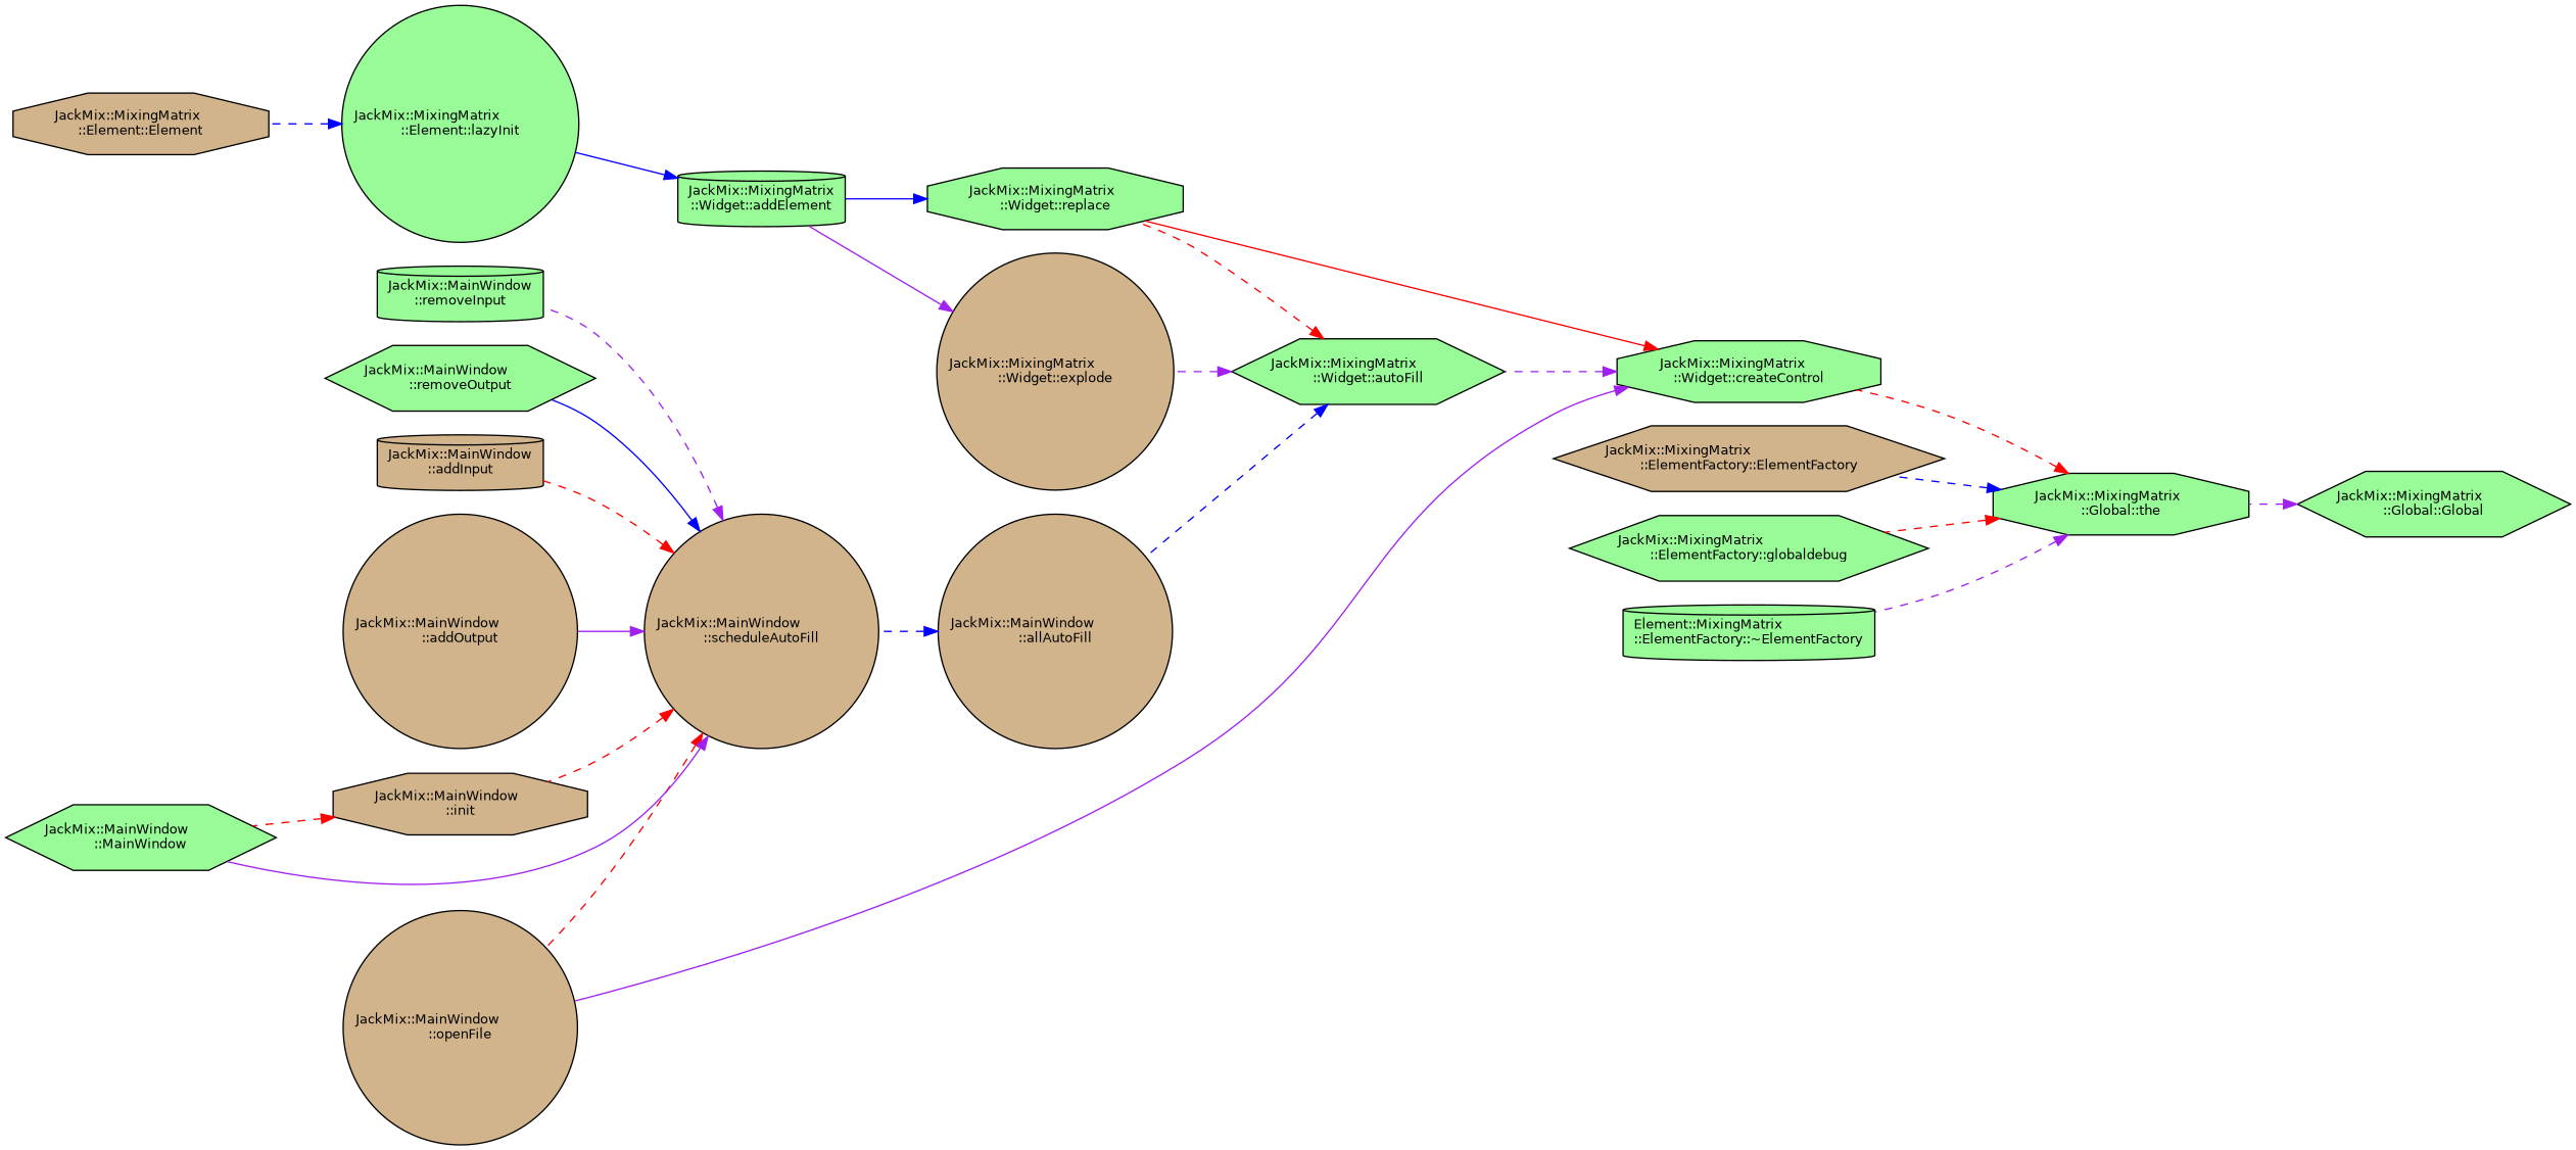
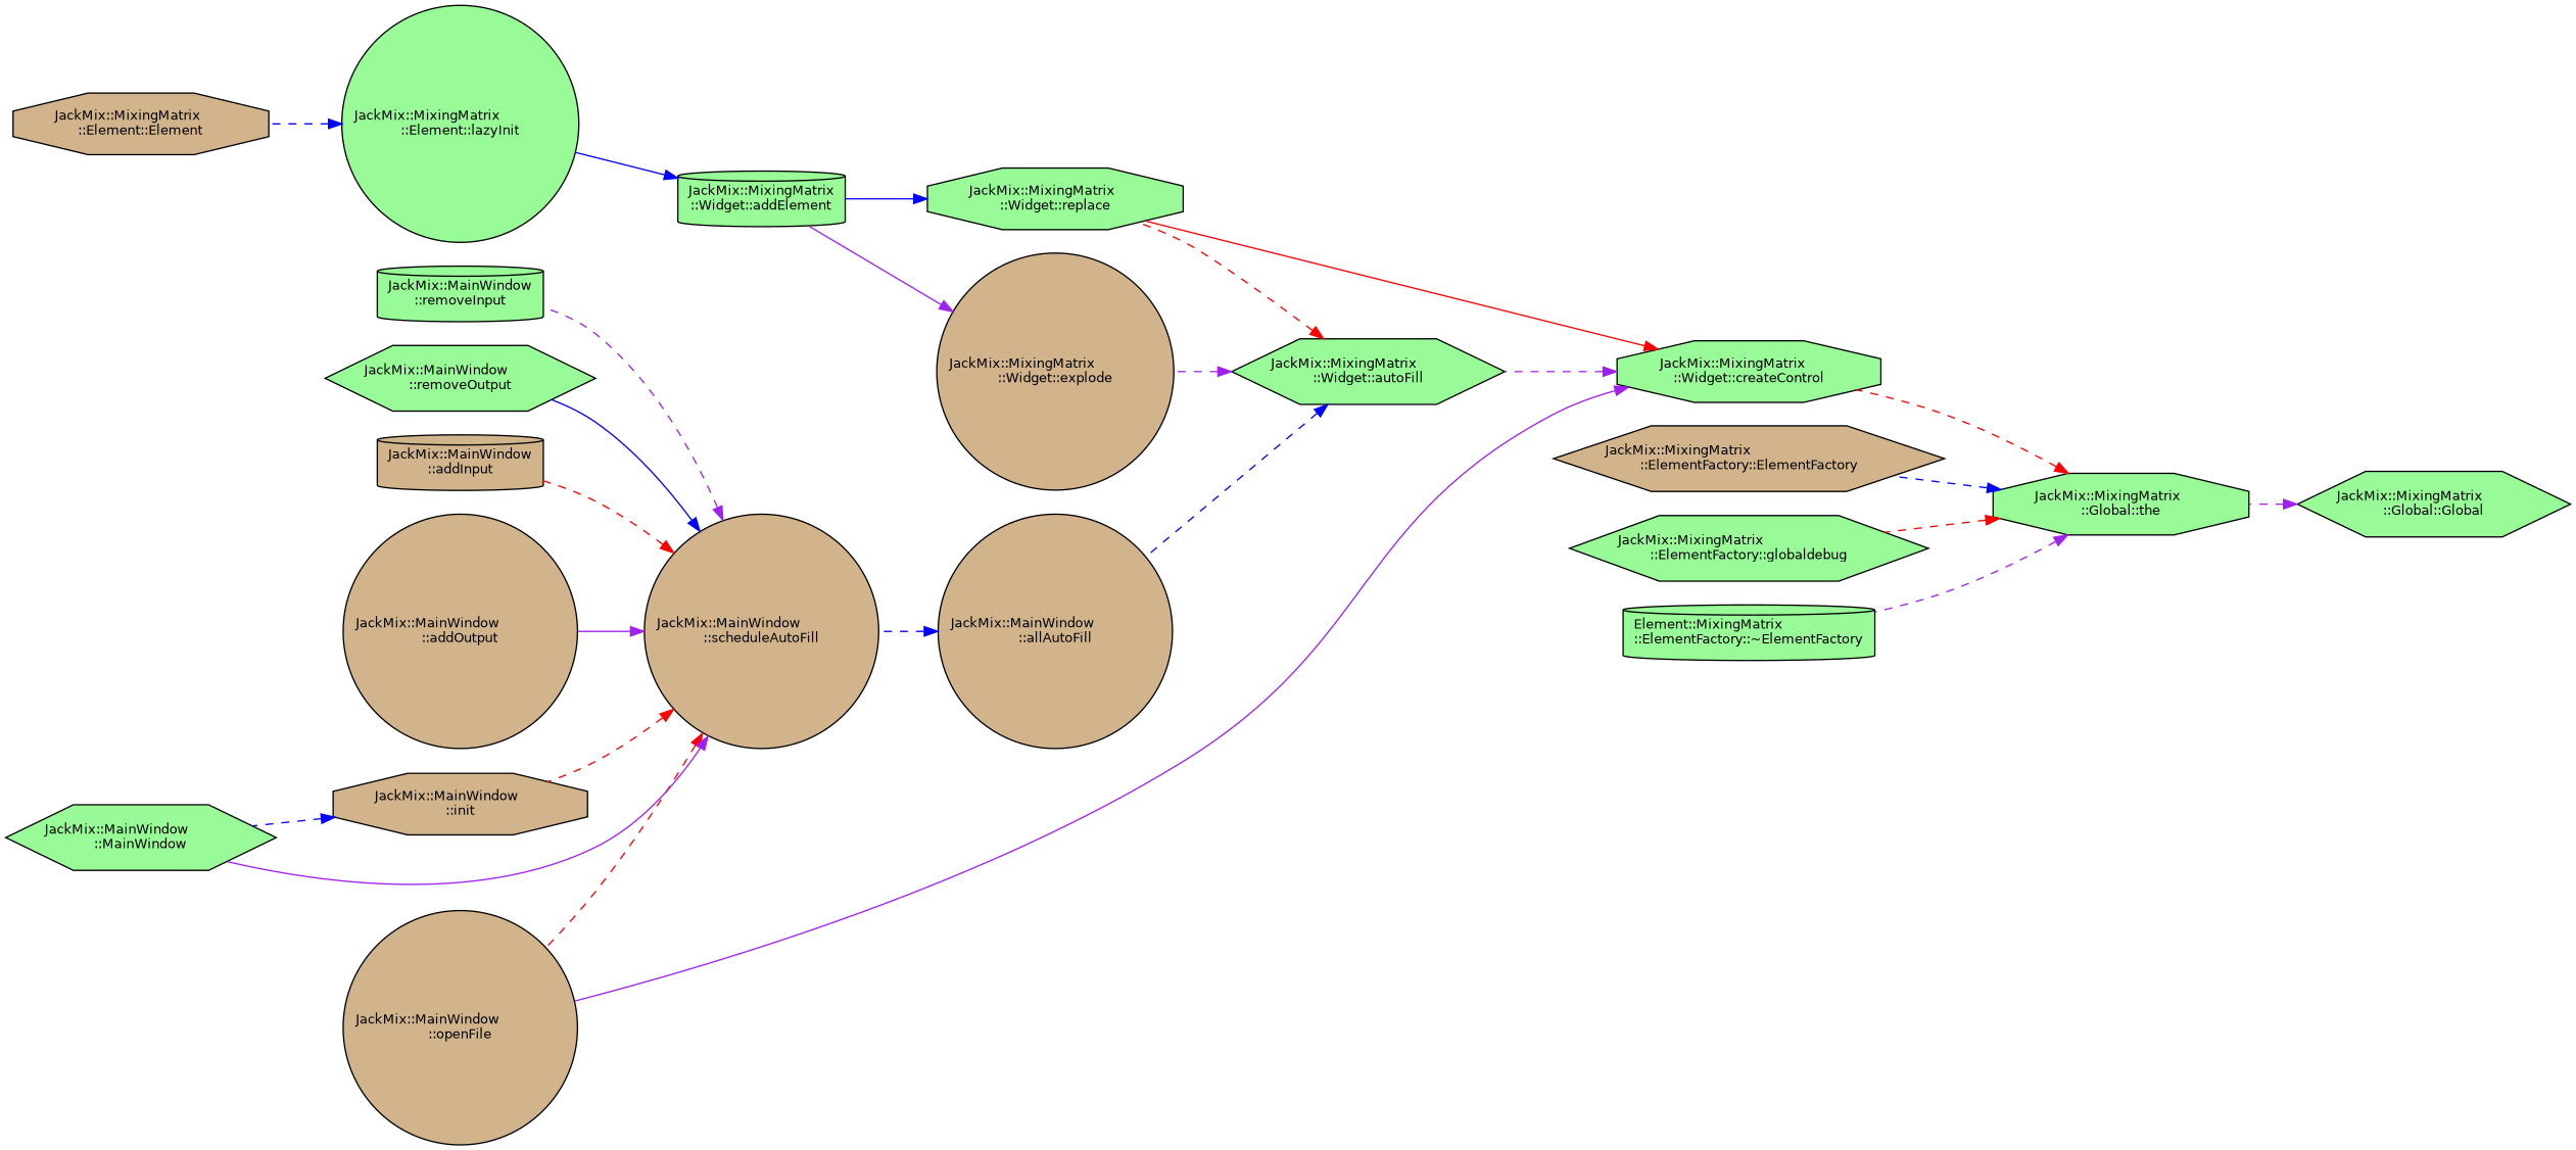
  digraph {
    rankdir=RL
    node [color=black fillcolor=palegreen fontname=Helvetica fontsize=10 shape=hexagon style=filled]
    edge [color=purple dir=back fontname=Helvetica fontsize=10 labelfontname=Helvetica labelfontsize=10 style=dashed]
    n1 [fontcolor=black height=0.2 label="JackMix::MixingMatrix\l::Global::Global" width=0.4]
    n2 [height=0.2 label="JackMix::MixingMatrix\l::Global::the" shape=octagon width=0.4]
    n3 [height=0.2 label="JackMix::MixingMatrix\l::Widget::createControl" shape=octagon width=0.4]
    n4 [fillcolor=tan height=0.2 label="JackMix::MixingMatrix\l::ElementFactory::ElementFactory" width=0.4]
    n5 [height=0.2 label="JackMix::MixingMatrix\l::ElementFactory::globaldebug" width=0.4]
    n6 [height=0.2 label="Element::MixingMatrix\l::ElementFactory::~ElementFactory" shape=cylinder width=0.4]
    n7 [height=0.2 label="JackMix::MixingMatrix\l::Widget::autoFill" width=0.4]
    n8 [fillcolor=tan height=0.2 label="JackMix::MainWindow\l::openFile" shape=circle width=0.4]
    n9 [height=0.2 label="JackMix::MixingMatrix\l::Widget::replace" shape=octagon width=0.4]
    n10 [fillcolor=tan height=0.2 label="JackMix::MainWindow\l::allAutoFill" shape=circle width=0.4]
    n11 [fillcolor=tan height=0.2 label="JackMix::MixingMatrix\l::Widget::explode" shape=circle width=0.4]
    n12 [height=0.2 label="JackMix::MixingMatrix\l::Widget::addElement" shape=cylinder width=0.4]
    n13 [fillcolor=tan height=0.2 label="JackMix::MainWindow\l::scheduleAutoFill" shape=circle width=0.4]
    n14 [fillcolor=tan height=0.2 label="JackMix::MainWindow\l::addInput" shape=cylinder width=0.4]
    n15 [fillcolor=tan height=0.2 label="JackMix::MainWindow\l::addOutput" shape=circle width=0.4]
    n16 [fillcolor=tan height=0.2 label="JackMix::MainWindow\l::init" shape=octagon width=0.4]
    n17 [height=0.2 label="JackMix::MainWindow\l::MainWindow" width=0.4]
    n18 [height=0.2 label="JackMix::MainWindow\l::removeInput" shape=cylinder width=0.4]
    n19 [height=0.2 label="JackMix::MainWindow\l::removeOutput" width=0.4]
    n20 [height=0.2 label="JackMix::MixingMatrix\l::Element::lazyInit" shape=circle width=0.4]
    n21 [fillcolor=tan height=0.2 label="JackMix::MixingMatrix\l::Element::Element" shape=octagon width=0.4]
    n1 -> n2
    n2 -> n3 [color=red]
    n2 -> n4 [color=blue]
    n2 -> n5 [color=red]
    n2 -> n6
    n3 -> n7
    n3 -> n8 [style=solid]
    n3 -> n9 [color=red style=solid]
    n7 -> n9 [color=red]
    n7 -> n10 [color=blue]
    n7 -> n11
    n9 -> n12 [color=blue style=solid]
    n10 -> n13 [color=blue]
    n11 -> n12 [style=solid]
    n12 -> n20 [color=blue style=solid]
    n13 -> n8 [color=red]
    n13 -> n14 [color=red]
    n13 -> n15 [style=solid]
    n13 -> n16 [color=red]
    n13 -> n17 [style=solid]
    n13 -> n18
    n13 -> n19 [color=blue style=solid]
-   n16 -> n17 [color=red]
+   n16 -> n17 [color=blue]
    n20 -> n21 [color=blue]
  }
